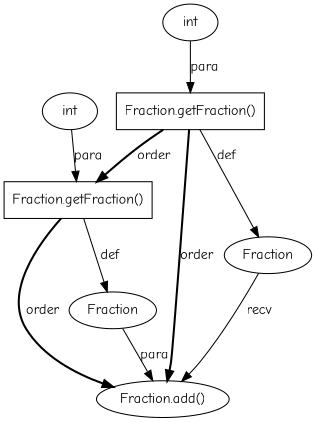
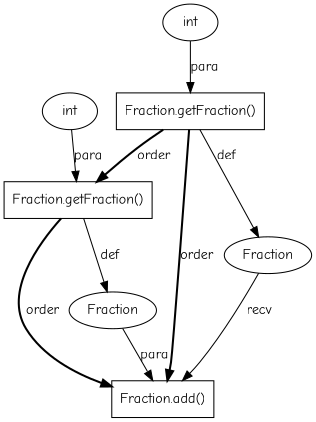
  digraph {
    fontname="Comic Neue"
    node [shape=ellipse fontname="Comic Neue"]
    edge [style=solid fontname="Comic Neue"]
-   n1 [label="Fraction.add()"]
+   n1 [label="Fraction.add()" shape=box]
    n2 [label=Fraction]
    n3 [label="Fraction.getFraction()" shape=box]
    n4 [label="Fraction.getFraction()" shape=box]
    n5 [label=int]
    n6 [label=Fraction]
    n7 [label=int]
    n2 -> n1 [label=recv]
    n3 -> n1 [label=order style=bold]
    n3 -> n2 [label=def]
    n3 -> n4 [label=order style=bold]
    n4 -> n1 [label=order style=bold]
    n4 -> n6 [label=def]
    n5 -> n3 [label=para]
    n6 -> n1 [label=para]
    n7 -> n4 [label=para]
  }
